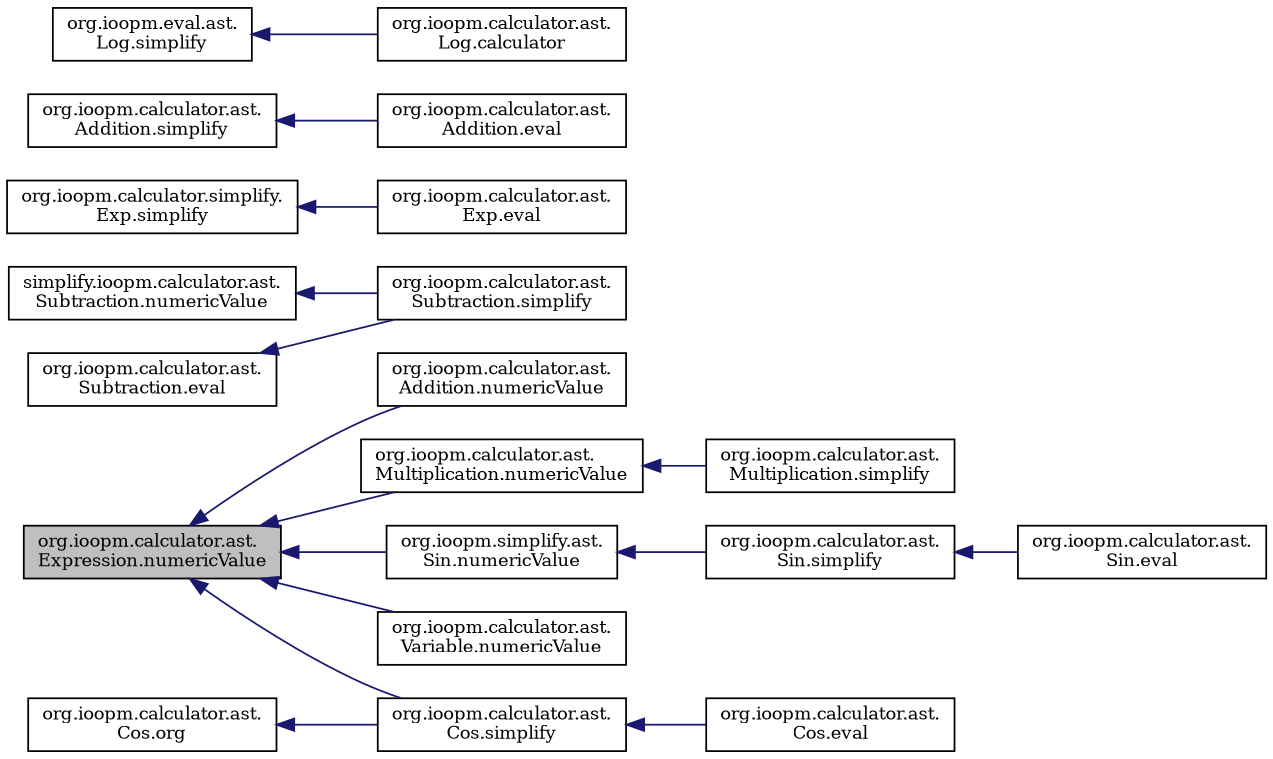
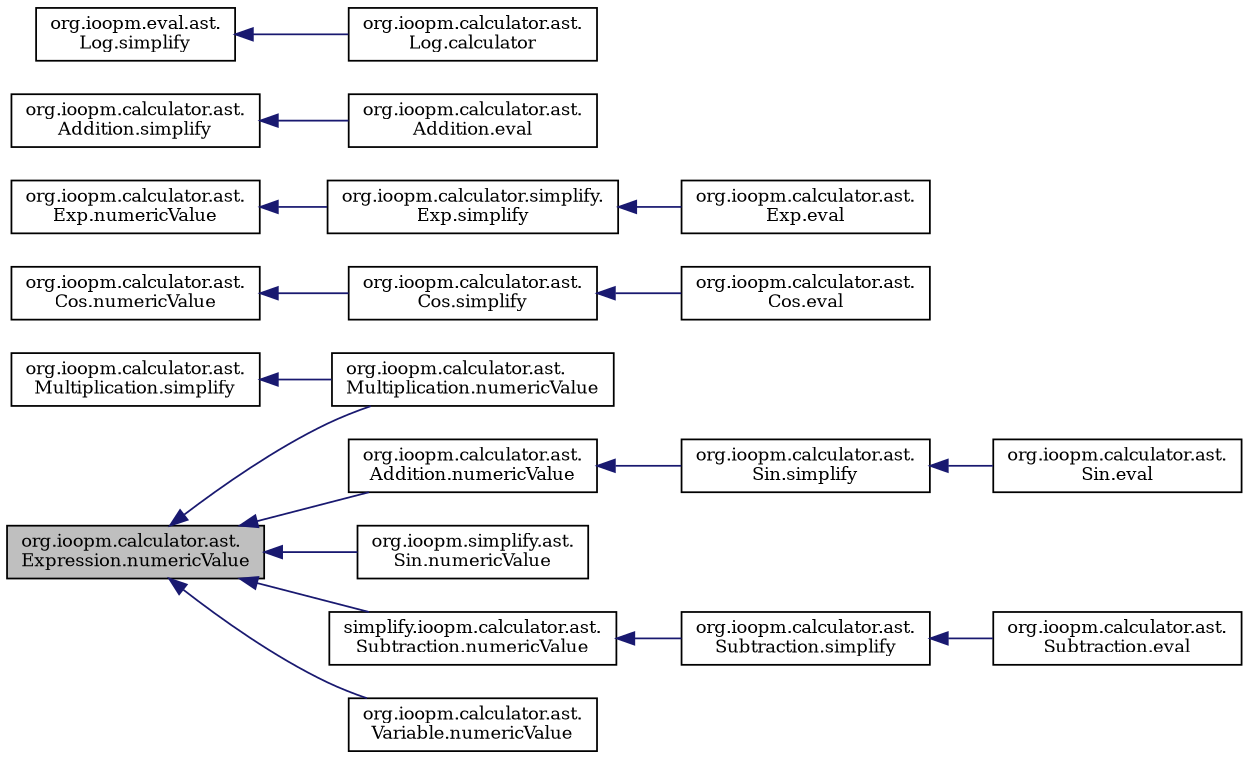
  digraph {
    fontname="DejaVu Serif"
    rankdir=LR
    node [color=black fillcolor=white fontname="DejaVu Serif" fontsize=10 shape=record style=filled]
    edge [color=midnightblue dir=back fontname="DejaVu Serif" fontsize=10 labelfontname=Helvetica labelfontsize=10 style=solid]
    n1 [fillcolor=grey75 fontcolor=black height=0.2 label="org.ioopm.calculator.ast.\lExpression.numericValue" width=0.4]
    n2 [height=0.2 label="org.ioopm.calculator.ast.\lAddition.numericValue" width=0.4]
    n3 [height=0.2 label="org.ioopm.calculator.ast.\lMultiplication.numericValue" width=0.4]
    n4 [height=0.2 label="org.ioopm.simplify.ast.\lSin.numericValue" width=0.4]
    n5 [height=0.2 label="simplify.ioopm.calculator.ast.\lSubtraction.numericValue" width=0.4]
    n6 [height=0.2 label="org.ioopm.calculator.ast.\lVariable.numericValue" width=0.4]
-   n7 [height=0.2 label="org.ioopm.calculator.ast.\lCos.org" width=0.4]
+   n7 [height=0.2 label="org.ioopm.calculator.ast.\lCos.numericValue" width=0.4]
    n8 [height=0.2 label="org.ioopm.calculator.ast.\lCos.simplify" width=0.4]
+   n9 [height=0.2 label="org.ioopm.calculator.ast.\lExp.numericValue" width=0.4]
    n10 [height=0.2 label="org.ioopm.calculator.simplify.\lExp.simplify" width=0.4]
    n11 [height=0.2 label="org.ioopm.calculator.ast.\lMultiplication.simplify" width=0.4]
    n12 [height=0.2 label="org.ioopm.calculator.ast.\lSin.simplify" width=0.4]
    n13 [height=0.2 label="org.ioopm.calculator.ast.\lSubtraction.simplify" width=0.4]
    n14 [height=0.2 label="org.ioopm.calculator.ast.\lAddition.simplify" width=0.4]
    n15 [height=0.2 label="org.ioopm.calculator.ast.\lAddition.eval" width=0.4]
    n16 [height=0.2 label="org.ioopm.calculator.ast.\lCos.eval" width=0.4]
    n17 [height=0.2 label="org.ioopm.calculator.ast.\lExp.eval" width=0.4]
    n18 [height=0.2 label="org.ioopm.eval.ast.\lLog.simplify" width=0.4]
    n19 [height=0.2 label="org.ioopm.calculator.ast.\lLog.calculator" width=0.4]
    n20 [height=0.2 label="org.ioopm.calculator.ast.\lSin.eval" width=0.4]
    n21 [height=0.2 label="org.ioopm.calculator.ast.\lSubtraction.eval" width=0.4]
    n1 -> n2
    n1 -> n3
    n1 -> n4
-   n1 -> n8
+   n1 -> n5
    n1 -> n6
-   n3 -> n11
-   n4 -> n12
+   n11 -> n3
+   n2 -> n12
    n5 -> n13
    n7 -> n8
    n8 -> n16
+   n9 -> n10
    n10 -> n17
    n12 -> n20
-   n21 -> n13
+   n13 -> n21
    n14 -> n15
    n18 -> n19
  }
